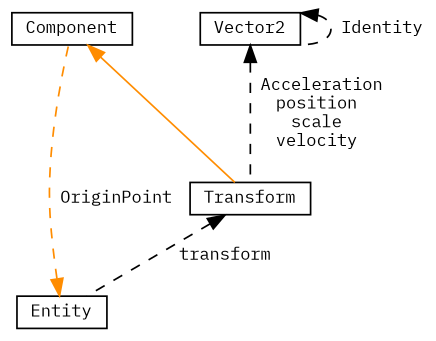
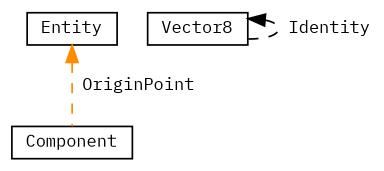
  digraph {
    fontname="IBM Plex Mono"
    node [color=black fillcolor=white fontname="IBM Plex Mono" fontsize=10 shape=record style=filled]
    edge [color=black dir=back fontname="IBM Plex Mono" fontsize=10 labelfontname=Helvetica labelfontsize=10 style=dashed]
    n1 [height=0.2 label=Component width=0.4]
-   n2 [height=0.2 label=Transform width=0.4]
    n3 [height=0.2 label=Entity width=0.4]
-   n4 [height=0.2 label=Vector2 width=0.4]
-   n1 -> n2 [color=darkorange style=solid]
-   n2 -> n3 [label=" transform"]
+   n4 [height=0.2 label=Vector8 width=0.4]
    n3 -> n1 [color=darkorange label=" OriginPoint"]
-   n4 -> n2 [label=" Acceleration\nposition\nscale\nvelocity"]
    n4 -> n4 [label=" Identity"]
  }
